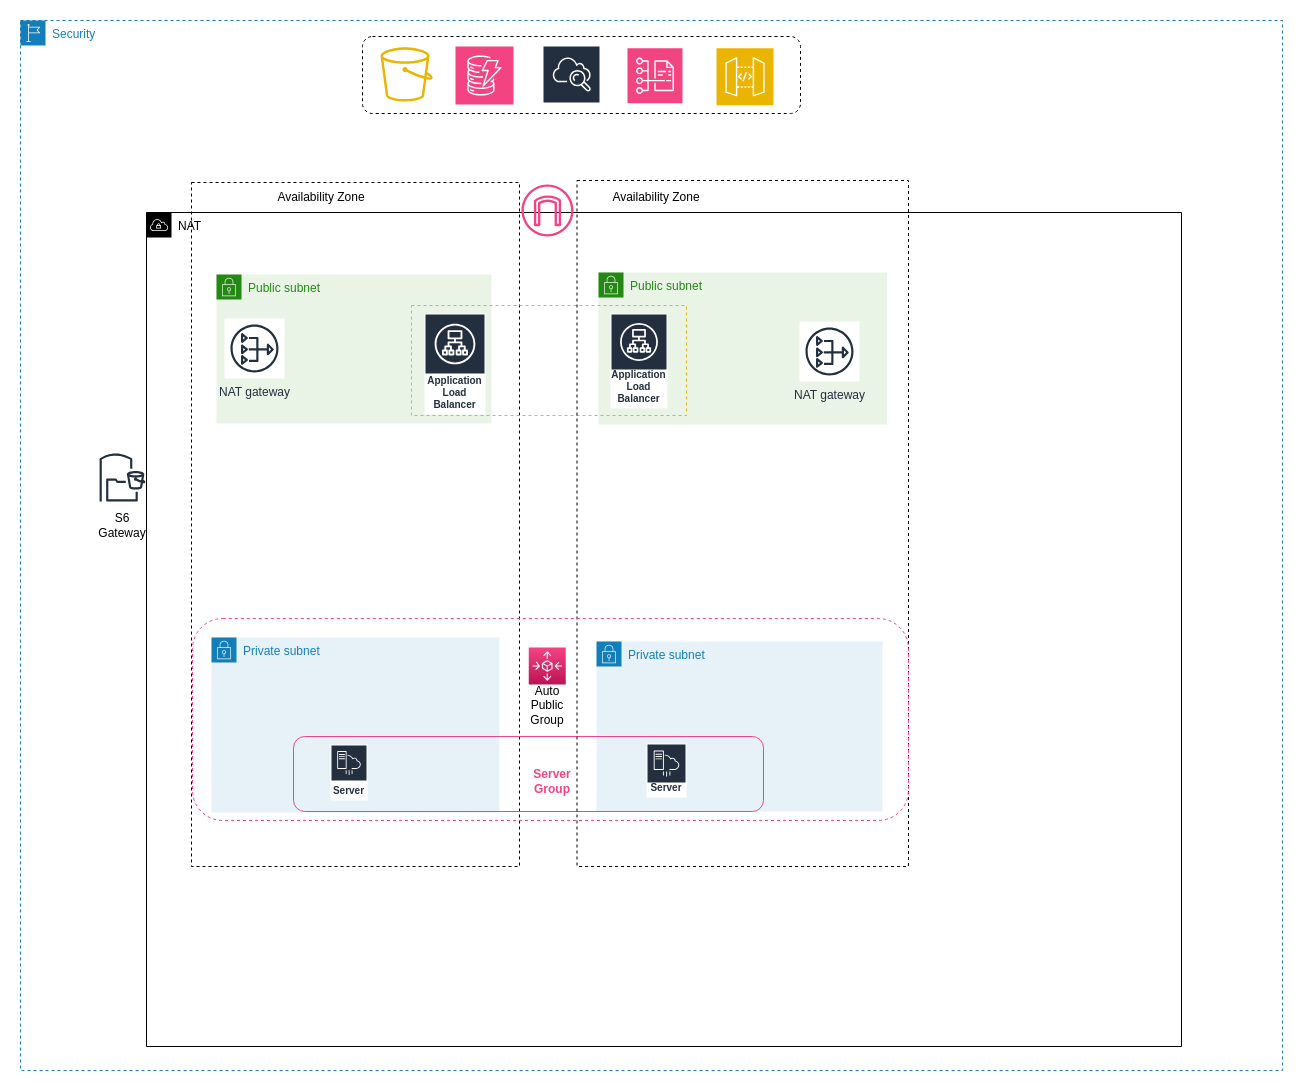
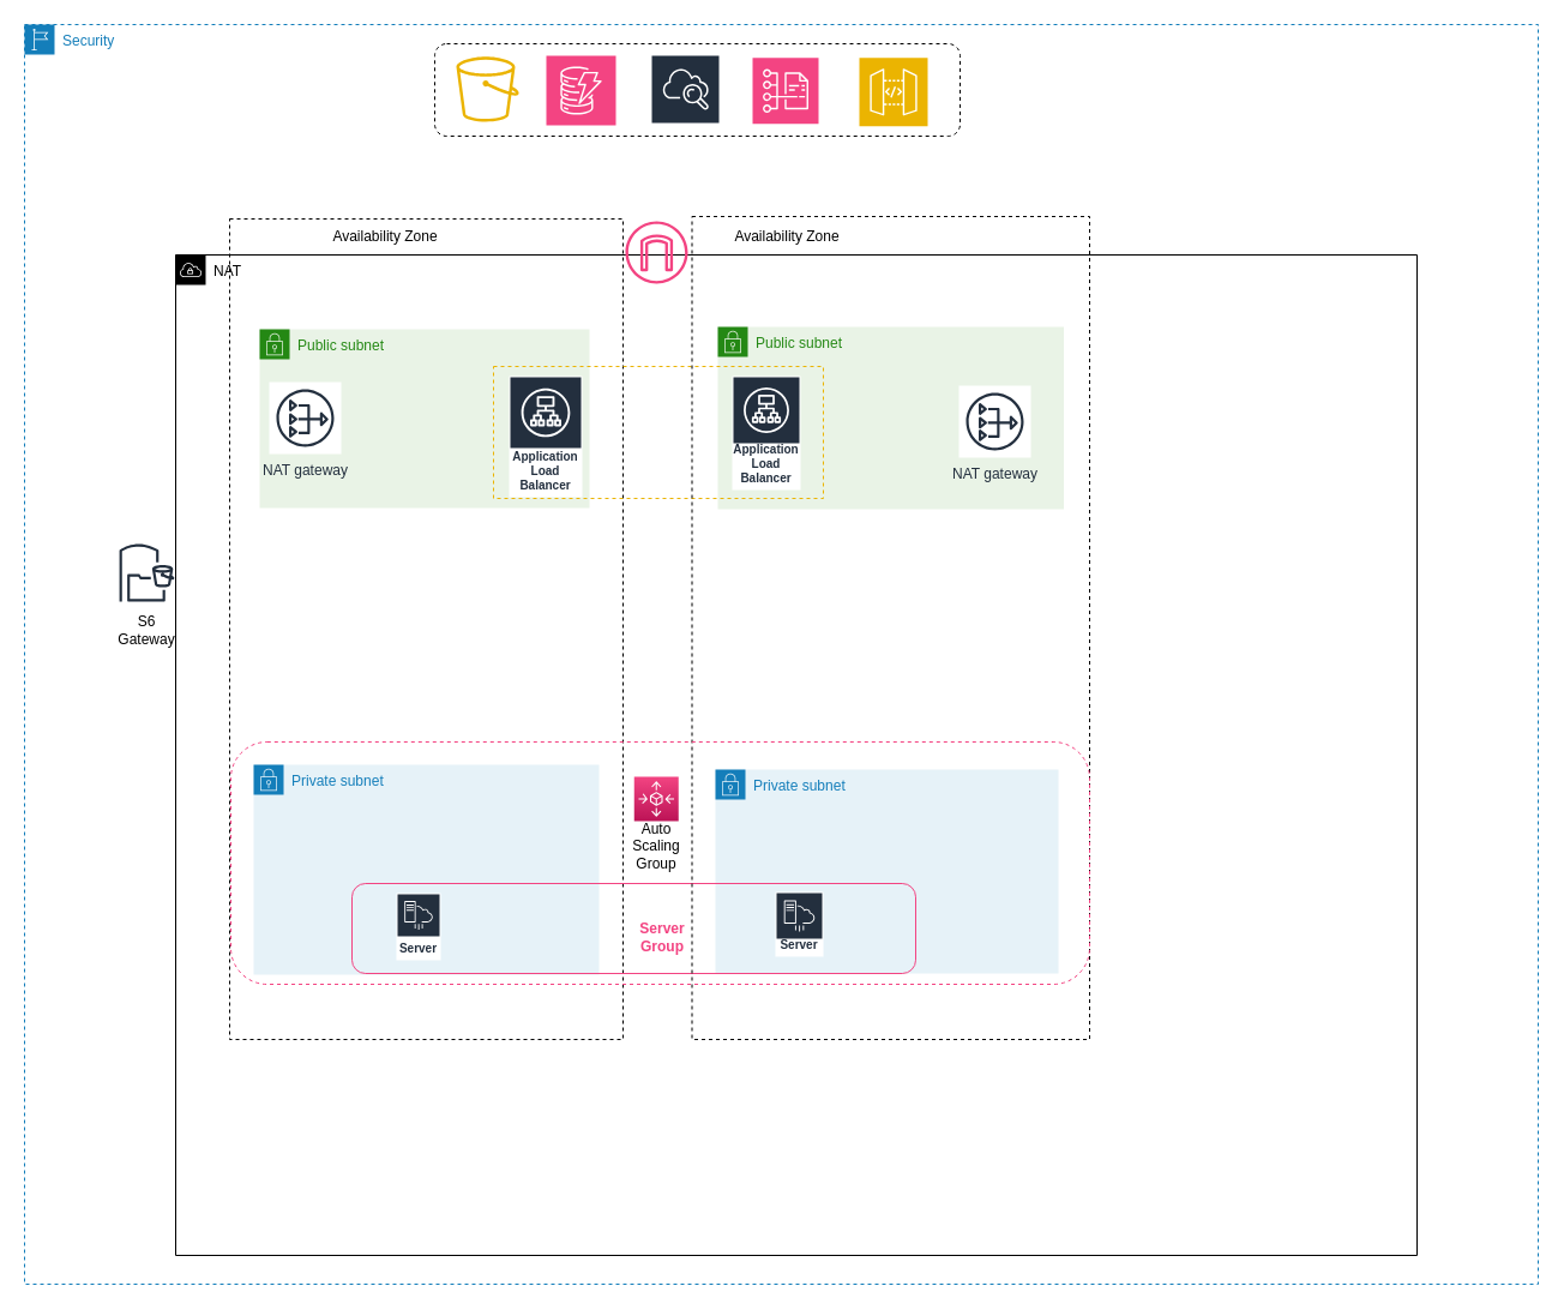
  <mxCell id="0" />
  <mxCell id="1" parent="0" />
  <mxCell id="2" value="Security" style="points=[[0,0],[0.25,0],[0.5,0],[0.75,0],[1,0],[1,0.25],[1,0.5],[1,0.75],[1,1],[0.75,1],[0.5,1],[0.25,1],[0,1],[0,0.75],[0,0.5],[0,0.25]];outlineConnect=0;gradientColor=none;html=1;whiteSpace=wrap;fontSize=12;fontStyle=0;container=0;pointerEvents=0;collapsible=0;recursiveResize=0;shape=mxgraph.aws4.group;grIcon=mxgraph.aws4.group_region;strokeColor=#147EBA;fillColor=none;verticalAlign=top;align=left;spacingLeft=30;fontColor=#147EBA;dashed=1;" parent="1" vertex="1"><mxGeometry x="20" y="20" width="1262" height="1050" as="geometry" /></mxCell>
  <mxCell id="3" value="" style="html=1;align=center;verticalAlign=top;rounded=1;absoluteArcSize=1;arcSize=20;dashed=1;whiteSpace=wrap;" parent="1" vertex="1"><mxGeometry x="362" y="36" width="438" height="77" as="geometry" /></mxCell>
  <mxCell id="4" value="" style="sketch=0;outlineConnect=0;fontColor=#232F3E;gradientColor=none;fillColor=#EBB401;strokeColor=none;dashed=0;verticalLabelPosition=bottom;verticalAlign=top;align=center;html=1;fontSize=12;fontStyle=0;aspect=fixed;pointerEvents=1;shape=mxgraph.aws4.bucket;" parent="1" vertex="1"><mxGeometry x="380" y="46.75" width="52.16" height="54.25" as="geometry" /></mxCell>
  <mxCell id="5" value="" style="sketch=0;outlineConnect=0;fontColor=#232F3E;gradientColor=none;strokeColor=#ffffff;fillColor=#EBB401;dashed=0;verticalLabelPosition=middle;verticalAlign=bottom;align=center;html=1;whiteSpace=wrap;fontSize=10;fontStyle=1;spacing=3;shape=mxgraph.aws4.productIcon;prIcon=mxgraph.aws4.api_gateway;" parent="1" vertex="1"><mxGeometry x="715" y="46.75" width="59" height="53.25" as="geometry" /></mxCell>
  <mxCell id="6" value="S6 Gateway" style="text;html=1;strokeColor=none;fillColor=none;align=center;verticalAlign=middle;whiteSpace=wrap;rounded=0;" parent="1" vertex="1"><mxGeometry x="92" y="510" width="60" height="30" as="geometry" /></mxCell>
  <mxCell id="7" value="" style="sketch=0;outlineConnect=0;fontColor=#232F3E;gradientColor=none;fillColor=#232f3e;strokeColor=none;dashed=0;verticalLabelPosition=bottom;verticalAlign=top;align=center;html=1;fontSize=12;fontStyle=0;aspect=fixed;pointerEvents=1;shape=mxgraph.aws4.s3_file_gateway;" parent="1" vertex="1"><mxGeometry x="98" y="453" width="48" height="48" as="geometry" /></mxCell>
  <mxCell id="8" value="NAT" style="points=[[0,0],[0.25,0],[0.5,0],[0.75,0],[1,0],[1,0.25],[1,0.5],[1,0.75],[1,1],[0.75,1],[0.5,1],[0.25,1],[0,1],[0,0.75],[0,0.5],[0,0.25]];outlineConnect=0;html=1;whiteSpace=wrap;fontSize=12;fontStyle=0;container=1;pointerEvents=0;collapsible=0;recursiveResize=0;shape=mxgraph.aws4.group;grIcon=mxgraph.aws4.group_vpc;verticalAlign=top;align=left;spacingLeft=30;dashed=0;" parent="1" vertex="1"><mxGeometry x="146" y="212" width="1035" height="834" as="geometry" /></mxCell>
  <mxCell id="9" value="" style="whiteSpace=wrap;html=1;dashed=1;fillColor=none;perimeterSpacing=2;strokeWidth=1;" parent="8" vertex="1"><mxGeometry x="45" y="-30" width="328" height="684" as="geometry" /></mxCell>
  <mxCell id="10" value="Public subnet" style="points=[[0,0],[0.25,0],[0.5,0],[0.75,0],[1,0],[1,0.25],[1,0.5],[1,0.75],[1,1],[0.75,1],[0.5,1],[0.25,1],[0,1],[0,0.75],[0,0.5],[0,0.25]];outlineConnect=0;gradientColor=none;html=1;whiteSpace=wrap;fontSize=12;fontStyle=0;container=1;pointerEvents=0;collapsible=0;recursiveResize=0;shape=mxgraph.aws4.group;grIcon=mxgraph.aws4.group_security_group;grStroke=0;strokeColor=#248814;fillColor=#E9F3E6;verticalAlign=top;align=left;spacingLeft=30;fontColor=#248814;dashed=0;" parent="8" vertex="1"><mxGeometry x="452" y="60" width="288.5" height="152" as="geometry" /></mxCell>
  <mxCell id="11" value="NAT gateway" style="sketch=0;outlineConnect=0;fontColor=#232F3E;gradientColor=none;strokeColor=#232F3E;fillColor=#ffffff;dashed=0;verticalLabelPosition=bottom;verticalAlign=top;align=center;html=1;fontSize=12;fontStyle=0;aspect=fixed;shape=mxgraph.aws4.resourceIcon;resIcon=mxgraph.aws4.nat_gateway;" parent="10" vertex="1"><mxGeometry x="201" y="49" width="60" height="60" as="geometry" /></mxCell>
  <mxCell id="12" value="Application Load Balancer" style="sketch=0;outlineConnect=0;fontColor=#232F3E;gradientColor=none;strokeColor=#ffffff;fillColor=#232F3E;dashed=0;verticalLabelPosition=middle;verticalAlign=bottom;align=center;html=1;whiteSpace=wrap;fontSize=10;fontStyle=1;spacing=3;shape=mxgraph.aws4.productIcon;prIcon=mxgraph.aws4.application_load_balancer;" parent="10" vertex="1"><mxGeometry x="12" y="41" width="57" height="95" as="geometry" /></mxCell>
  <mxCell id="13" value="" style="group" parent="8" vertex="1" connectable="0"><mxGeometry x="450" y="429" width="286" height="170" as="geometry" /></mxCell>
  <mxCell id="14" value="Private subnet" style="points=[[0,0],[0.25,0],[0.5,0],[0.75,0],[1,0],[1,0.25],[1,0.5],[1,0.75],[1,1],[0.75,1],[0.5,1],[0.25,1],[0,1],[0,0.75],[0,0.5],[0,0.25]];outlineConnect=0;gradientColor=none;html=1;whiteSpace=wrap;fontSize=12;fontStyle=0;container=0;pointerEvents=0;collapsible=0;recursiveResize=0;shape=mxgraph.aws4.group;grIcon=mxgraph.aws4.group_security_group;grStroke=0;strokeColor=#147EBA;fillColor=#E6F2F8;verticalAlign=top;align=left;spacingLeft=30;fontColor=#147EBA;dashed=0;fontFamily=Helvetica;" parent="13" vertex="1"><mxGeometry width="286" height="170" as="geometry" /></mxCell>
  <mxCell id="15" value="Availability Zone" style="text;html=1;strokeColor=none;fillColor=none;align=center;verticalAlign=middle;whiteSpace=wrap;rounded=0;" parent="8" vertex="1"><mxGeometry x="90" y="-30" width="170" height="30" as="geometry" /></mxCell>
  <mxCell id="16" value="Public subnet" style="points=[[0,0],[0.25,0],[0.5,0],[0.75,0],[1,0],[1,0.25],[1,0.5],[1,0.75],[1,1],[0.75,1],[0.5,1],[0.25,1],[0,1],[0,0.75],[0,0.5],[0,0.25]];outlineConnect=0;gradientColor=none;html=1;whiteSpace=wrap;fontSize=12;fontStyle=0;container=1;pointerEvents=0;collapsible=0;recursiveResize=0;shape=mxgraph.aws4.group;grIcon=mxgraph.aws4.group_security_group;grStroke=0;strokeColor=#248814;fillColor=#E9F3E6;verticalAlign=top;align=left;spacingLeft=30;fontColor=#248814;dashed=0;" parent="8" vertex="1"><mxGeometry x="70" y="62" width="275" height="149" as="geometry" /></mxCell>
  <mxCell id="17" value="Application Load Balancer" style="sketch=0;outlineConnect=0;fontColor=#232F3E;gradientColor=none;strokeColor=#ffffff;fillColor=#232F3E;dashed=0;verticalLabelPosition=middle;verticalAlign=bottom;align=center;html=1;whiteSpace=wrap;fontSize=10;fontStyle=1;spacing=3;shape=mxgraph.aws4.productIcon;prIcon=mxgraph.aws4.application_load_balancer;" parent="16" vertex="1"><mxGeometry x="208" y="39" width="61" height="101" as="geometry" /></mxCell>
  <mxCell id="18" value="" style="rounded=0;whiteSpace=wrap;html=1;fillColor=none;dashed=1;strokeColor=#EBB401;" parent="16" vertex="1"><mxGeometry x="195" y="31" width="275" height="110" as="geometry" /></mxCell>
  <mxCell id="19" style="edgeStyle=orthogonalEdgeStyle;rounded=0;orthogonalLoop=1;jettySize=auto;html=1;exitX=0.5;exitY=1;exitDx=0;exitDy=0;" parent="8" source="16" target="16" edge="1"><mxGeometry relative="1" as="geometry" /></mxCell>
  <mxCell id="20" value="Availability Zone" style="text;html=1;strokeColor=none;fillColor=none;align=center;verticalAlign=middle;whiteSpace=wrap;rounded=0;" parent="8" vertex="1"><mxGeometry x="460" y="-30" width="100" height="30" as="geometry" /></mxCell>
  <mxCell id="21" value="Private subnet" style="points=[[0,0],[0.25,0],[0.5,0],[0.75,0],[1,0],[1,0.25],[1,0.5],[1,0.75],[1,1],[0.75,1],[0.5,1],[0.25,1],[0,1],[0,0.75],[0,0.5],[0,0.25]];outlineConnect=0;gradientColor=none;html=1;whiteSpace=wrap;fontSize=12;fontStyle=0;container=1;pointerEvents=0;collapsible=0;recursiveResize=0;shape=mxgraph.aws4.group;grIcon=mxgraph.aws4.group_security_group;grStroke=0;strokeColor=#147EBA;fillColor=#E6F2F8;verticalAlign=top;align=left;spacingLeft=30;fontColor=#147EBA;dashed=0;" parent="8" vertex="1"><mxGeometry x="65" y="425" width="288" height="175" as="geometry" /></mxCell>
  <mxCell id="22" value="Server" style="sketch=0;outlineConnect=0;fontColor=#232F3E;gradientColor=none;strokeColor=#ffffff;fillColor=#232F3E;dashed=0;verticalLabelPosition=middle;verticalAlign=bottom;align=center;html=1;whiteSpace=wrap;fontSize=10;fontStyle=1;spacing=3;shape=mxgraph.aws4.productIcon;prIcon=mxgraph.aws4.server_migration_service;" parent="21" vertex="1"><mxGeometry x="119" y="107" width="37" height="56" as="geometry" /></mxCell>
  <mxCell id="23" value="" style="rounded=1;whiteSpace=wrap;html=1;pointerEvents=0;fontFamily=Helvetica;fontSize=12;fillColor=none;strokeColor=#F34482;" parent="21" vertex="1"><mxGeometry x="82" y="99" width="470" height="75" as="geometry" /></mxCell>
  <mxCell id="24" value="Server Group" style="text;html=1;strokeColor=none;fillColor=default;align=center;verticalAlign=middle;whiteSpace=wrap;rounded=0;fontColor=#F34482;fontStyle=1" parent="21" vertex="1"><mxGeometry x="311" y="129" width="60" height="30" as="geometry" /></mxCell>
  <mxCell id="25" value="" style="sketch=0;points=[[0,0,0],[0.25,0,0],[0.5,0,0],[0.75,0,0],[1,0,0],[0,1,0],[0.25,1,0],[0.5,1,0],[0.75,1,0],[1,1,0],[0,0.25,0],[0,0.5,0],[0,0.75,0],[1,0.25,0],[1,0.5,0],[1,0.75,0]];points=[[0,0,0],[0.25,0,0],[0.5,0,0],[0.75,0,0],[1,0,0],[0,1,0],[0.25,1,0],[0.5,1,0],[0.75,1,0],[1,1,0],[0,0.25,0],[0,0.5,0],[0,0.75,0],[1,0.25,0],[1,0.5,0],[1,0.75,0]];outlineConnect=0;fontColor=#232F3E;gradientColor=#F34482;gradientDirection=north;fillColor=#BC1356;strokeColor=#ffffff;dashed=0;verticalLabelPosition=bottom;verticalAlign=top;align=center;html=1;fontSize=12;fontStyle=0;aspect=fixed;shape=mxgraph.aws4.resourceIcon;resIcon=mxgraph.aws4.autoscaling;pointerEvents=0;fontFamily=Helvetica;" parent="8" vertex="1"><mxGeometry x="382.25" y="435" width="37" height="37" as="geometry" /></mxCell>
- <mxCell id="26" value="Auto Public&lt;br&gt;Group" style="text;html=1;strokeColor=none;fillColor=none;align=center;verticalAlign=middle;whiteSpace=wrap;rounded=0;" parent="8" vertex="1"><mxGeometry x="371" y="478" width="59.5" height="30" as="geometry" /></mxCell>
+ <mxCell id="26" value="Auto Scaling&lt;br&gt;Group" style="text;html=1;strokeColor=none;fillColor=none;align=center;verticalAlign=middle;whiteSpace=wrap;rounded=0;" parent="8" vertex="1"><mxGeometry x="371" y="478" width="59.5" height="30" as="geometry" /></mxCell>
  <mxCell id="27" value="Server" style="sketch=0;outlineConnect=0;fontColor=#232F3E;gradientColor=none;strokeColor=#ffffff;fillColor=#232F3E;dashed=0;verticalLabelPosition=middle;verticalAlign=bottom;align=center;html=1;whiteSpace=wrap;fontSize=10;fontStyle=1;spacing=3;shape=mxgraph.aws4.productIcon;prIcon=mxgraph.aws4.server_migration_service;" parent="8" vertex="1"><mxGeometry x="500" y="531" width="40" height="54" as="geometry" /></mxCell>
  <mxCell id="28" value="" style="whiteSpace=wrap;html=1;dashed=1;fillColor=none;movable=1;resizable=1;rotatable=1;deletable=1;editable=1;locked=0;connectable=1;" parent="8" vertex="1"><mxGeometry x="430.5" y="-32" width="331.5" height="686" as="geometry" /></mxCell>
  <mxCell id="29" value="" style="rounded=1;whiteSpace=wrap;html=1;dashed=1;fillColor=none;strokeColor=#F34482;" parent="8" vertex="1"><mxGeometry x="46" y="406" width="716" height="202" as="geometry" /></mxCell>
  <mxCell id="30" value="NAT gateway" style="sketch=0;outlineConnect=0;fontColor=#232F3E;gradientColor=none;strokeColor=#232F3E;fillColor=#ffffff;dashed=0;verticalLabelPosition=bottom;verticalAlign=top;align=center;html=1;fontSize=12;fontStyle=0;aspect=fixed;shape=mxgraph.aws4.resourceIcon;resIcon=mxgraph.aws4.nat_gateway;" parent="8" vertex="1"><mxGeometry x="78" y="106" width="60" height="60" as="geometry" /></mxCell>
  <mxCell id="31" value="" style="sketch=0;outlineConnect=0;fontColor=#ffffff;fillColor=#F34482;strokeColor=#3700CC;dashed=0;verticalLabelPosition=bottom;verticalAlign=top;align=center;html=1;fontSize=12;fontStyle=0;aspect=fixed;pointerEvents=1;shape=mxgraph.aws4.internet_gateway;" parent="1" vertex="1"><mxGeometry x="521" y="184" width="52" height="52" as="geometry" /></mxCell>
  <mxCell id="32" value="&amp;nbsp;" style="sketch=0;outlineConnect=0;fontColor=#232F3E;gradientColor=none;strokeColor=#ffffff;fillColor=#232F3E;dashed=0;verticalLabelPosition=middle;verticalAlign=bottom;align=center;html=1;whiteSpace=wrap;fontSize=10;fontStyle=1;spacing=3;shape=mxgraph.aws4.productIcon;prIcon=mxgraph.aws4.cloudwatch;" vertex="1" parent="1"><mxGeometry x="542" y="45" width="58" height="57" as="geometry" /></mxCell>
  <mxCell id="33" value="" style="sketch=0;outlineConnect=0;fontColor=#232F3E;gradientColor=none;strokeColor=#ffffff;fillColor=#F34482;dashed=0;verticalLabelPosition=middle;verticalAlign=bottom;align=center;html=1;whiteSpace=wrap;fontSize=10;fontStyle=1;spacing=3;shape=mxgraph.aws4.productIcon;prIcon=mxgraph.aws4.cost_and_usage_report;" vertex="1" parent="1"><mxGeometry x="626" y="46.75" width="57" height="55.5" as="geometry" /></mxCell>
  <mxCell id="34" value="" style="sketch=0;outlineConnect=0;fontColor=#232F3E;gradientColor=none;strokeColor=#ffffff;fillColor=#F34482;dashed=0;verticalLabelPosition=middle;verticalAlign=bottom;align=center;html=1;whiteSpace=wrap;fontSize=10;fontStyle=1;spacing=3;shape=mxgraph.aws4.productIcon;prIcon=mxgraph.aws4.dynamodb;" vertex="1" parent="1"><mxGeometry x="454" y="45" width="60" height="46" as="geometry" /></mxCell>
